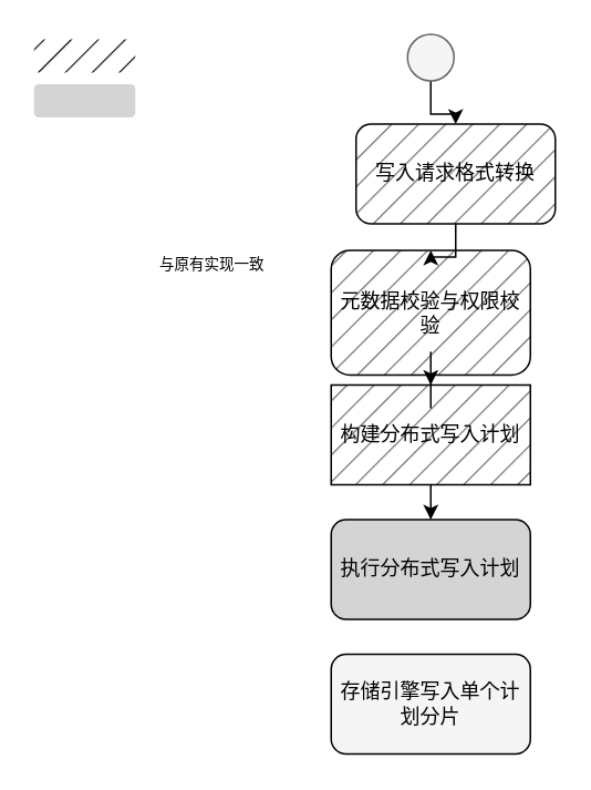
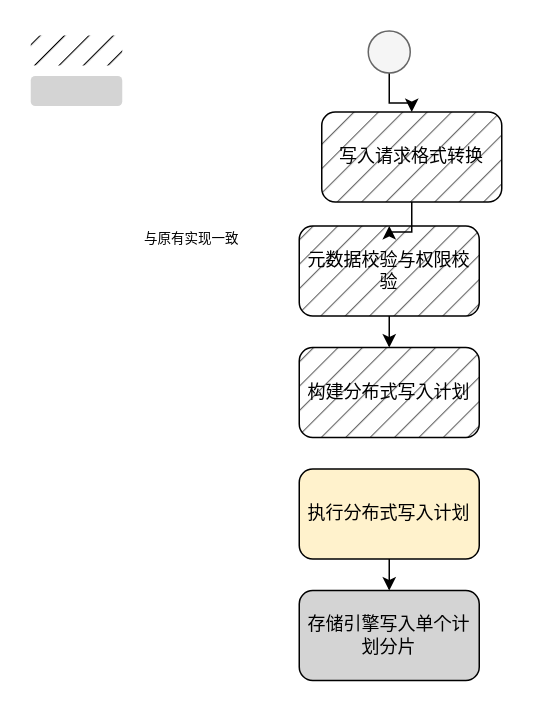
  <mxCell id="0" />
  <mxCell id="1" parent="0" />
  <mxCell id="2" style="edgeStyle=orthogonalEdgeStyle;rounded=0;orthogonalLoop=1;jettySize=auto;html=1;entryX=0.5;entryY=0;entryDx=0;entryDy=0;" parent="1" source="3" target="7" edge="1"><mxGeometry relative="1" as="geometry" /></mxCell>
  <mxCell id="3" value="写入请求格式转换" style="rounded=1;whiteSpace=wrap;html=1;fillColor=#000000;strokeColor=#000000;fillStyle=hatch;fillOpacity=60;" parent="1" vertex="1"><mxGeometry x="214" y="74" width="120" height="60" as="geometry" /></mxCell>
  <mxCell id="4" style="edgeStyle=orthogonalEdgeStyle;rounded=0;orthogonalLoop=1;jettySize=auto;html=1;" parent="1" source="5" target="3" edge="1"><mxGeometry relative="1" as="geometry" /></mxCell>
  <mxCell id="5" value="" style="ellipse;whiteSpace=wrap;html=1;aspect=fixed;fillColor=#f5f5f5;fontColor=#333333;strokeColor=#666666;" parent="1" vertex="1"><mxGeometry x="245" width="28" height="28" as="geometry" y="20" /></mxCell>
  <mxCell id="6" style="edgeStyle=orthogonalEdgeStyle;rounded=0;orthogonalLoop=1;jettySize=auto;html=1;" parent="1" source="7" target="9" edge="1"><mxGeometry relative="1" as="geometry" /></mxCell>
- <mxCell id="7" value="元数据校验与权限校验" style="rounded=1;whiteSpace=wrap;html=1;fillColor=#000000;strokeColor=#000000;fillStyle=hatch;fillOpacity=60;" parent="1" vertex="1"><mxGeometry x="199" y="150" width="120" height="75" as="geometry" /></mxCell>
- <mxCell id="8" style="edgeStyle=orthogonalEdgeStyle;rounded=0;orthogonalLoop=1;jettySize=auto;html=1;entryX=0.5;entryY=0;entryDx=0;entryDy=0;" parent="1" source="9" target="11" edge="1"><mxGeometry relative="1" as="geometry" /></mxCell>
- <mxCell id="9" value="构建分布式写入计划" style="whiteSpace=wrap;html=1;fillColor=#000000;strokeColor=#000000;fillStyle=hatch;fillOpacity=60;rounded=0;" parent="1" vertex="1"><mxGeometry x="199" y="231" width="120" height="60" as="geometry" /></mxCell>
- <mxCell id="11" value="执行分布式写入计划" style="rounded=1;whiteSpace=wrap;html=1;fillColor=#D4D4D4;strokeColor=#000000;" parent="1" vertex="1"><mxGeometry x="199" y="312" width="120" height="60" as="geometry" /></mxCell>
- <mxCell id="12" value="存储引擎写入单个计划分片" style="rounded=1;whiteSpace=wrap;html=1;fillColor=#f5f5f5;strokeColor=#000000;" parent="1" vertex="1"><mxGeometry x="199" y="393" width="120" height="60" as="geometry" /></mxCell>
+ <mxCell id="7" value="元数据校验与权限校验" style="rounded=1;whiteSpace=wrap;html=1;fillColor=#000000;strokeColor=#000000;fillStyle=hatch;fillOpacity=60;" parent="1" vertex="1"><mxGeometry x="199" y="150" width="120" height="60" as="geometry" /></mxCell>
+ <mxCell id="9" value="构建分布式写入计划" style="rounded=1;whiteSpace=wrap;html=1;fillColor=#000000;strokeColor=#000000;fillStyle=hatch;fillOpacity=60;" parent="1" vertex="1"><mxGeometry x="199" y="231" width="120" height="60" as="geometry" /></mxCell>
+ <mxCell id="10" style="edgeStyle=orthogonalEdgeStyle;rounded=0;orthogonalLoop=1;jettySize=auto;html=1;entryX=0.5;entryY=0;entryDx=0;entryDy=0;" parent="1" source="11" target="12" edge="1"><mxGeometry relative="1" as="geometry" /></mxCell>
+ <mxCell id="11" value="执行分布式写入计划" style="rounded=1;whiteSpace=wrap;html=1;fillColor=#fff2cc;strokeColor=#000000;" parent="1" vertex="1"><mxGeometry x="199" y="312" width="120" height="60" as="geometry" /></mxCell>
+ <mxCell id="12" value="存储引擎写入单个计划分片" style="rounded=1;whiteSpace=wrap;html=1;fillColor=#D4D4D4;strokeColor=#000000;" parent="1" vertex="1"><mxGeometry x="199" y="393" width="120" height="60" as="geometry" /></mxCell>
  <mxCell id="13" value="" style="rounded=1;whiteSpace=wrap;html=1;fillColor=#000000;strokeColor=none;fillStyle=hatch;" parent="1" vertex="1"><mxGeometry x="20" y="23" width="61" height="20" as="geometry" /></mxCell>
  <mxCell id="14" value="&lt;font style=&quot;font-size: 9px;&quot;&gt;与原有实现一致&lt;/font&gt;" style="text;html=1;align=center;verticalAlign=middle;resizable=0;points=[];autosize=1;strokeColor=none;fillColor=none;" parent="1" vertex="1"><mxGeometry x="86" y="145" width="81" height="26" as="geometry" /></mxCell>
  <mxCell id="15" value="" style="rounded=1;whiteSpace=wrap;html=1;fillColor=#D4D4D4;strokeColor=none;" parent="1" vertex="1"><mxGeometry x="20" y="50" width="61" height="20" as="geometry" /></mxCell>
